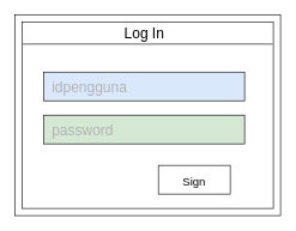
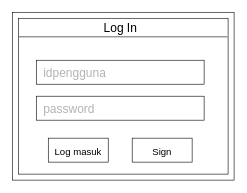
  <mxCell id="0" />
  <mxCell id="1" parent="0" />
  <mxCell id="2" value="" style="rounded=0;whiteSpace=wrap;html=1;" vertex="1" parent="1"><mxGeometry x="20" y="20" width="370" height="280" as="geometry" /></mxCell>
  <mxCell id="3" value="" style="rounded=0;whiteSpace=wrap;html=1;" vertex="1" parent="1"><mxGeometry x="30" y="30" width="350" height="260" as="geometry" /></mxCell>
  <mxCell id="4" value="" style="endArrow=none;html=1;rounded=0;entryX=0.997;entryY=0.119;entryDx=0;entryDy=0;entryPerimeter=0;exitX=0.003;exitY=0.119;exitDx=0;exitDy=0;exitPerimeter=0;" edge="1" parent="1" source="3" target="3"><mxGeometry width="50" height="50" relative="1" as="geometry"><mxPoint x="180" y="290" as="sourcePoint" /><mxPoint x="230" y="240" as="targetPoint" /></mxGeometry></mxCell>
  <mxCell id="5" value="Log In" style="text;html=1;align=center;verticalAlign=middle;resizable=0;points=[];autosize=1;strokeColor=none;fillColor=none;fontSize=20;" vertex="1" parent="1"><mxGeometry x="160" y="30" width="80" height="30" as="geometry" /></mxCell>
- <mxCell id="6" value="&lt;font color=&quot;#b3b3b3&quot;&gt;idpengguna&lt;/font&gt;" style="rounded=0;whiteSpace=wrap;html=1;fontSize=20;align=left;spacingLeft=10;fillColor=#dae8fc;" vertex="1" parent="1"><mxGeometry x="60" y="100" width="280" height="40" as="geometry" /></mxCell>
- <mxCell id="7" value="&lt;font color=&quot;#b3b3b3&quot;&gt;password&lt;/font&gt;" style="rounded=0;whiteSpace=wrap;html=1;fontSize=20;align=left;spacingLeft=10;fillColor=#d5e8d4;" vertex="1" parent="1"><mxGeometry x="60" y="160" width="280" height="40" as="geometry" /></mxCell>
+ <mxCell id="6" value="&lt;font color=&quot;#b3b3b3&quot;&gt;idpengguna&lt;/font&gt;" style="rounded=0;whiteSpace=wrap;html=1;fontSize=20;align=left;spacingLeft=10;" vertex="1" parent="1"><mxGeometry x="60" y="100" width="280" height="40" as="geometry" /></mxCell>
+ <mxCell id="7" value="&lt;font color=&quot;#b3b3b3&quot;&gt;password&lt;/font&gt;" style="rounded=0;whiteSpace=wrap;html=1;fontSize=20;align=left;spacingLeft=10;" vertex="1" parent="1"><mxGeometry x="60" y="160" width="280" height="40" as="geometry" /></mxCell>
+ <mxCell id="8" value="&lt;font style=&quot;font-size: 16px&quot; color=&quot;#000000&quot;&gt;Log masuk&lt;/font&gt;" style="rounded=0;whiteSpace=wrap;html=1;fontSize=20;fontColor=#B3B3B3;" vertex="1" parent="1"><mxGeometry x="80" y="230" width="100" height="40" as="geometry" /></mxCell>
  <mxCell id="9" value="&lt;font style=&quot;font-size: 16px&quot; color=&quot;#000000&quot;&gt;Sign&lt;/font&gt;" style="rounded=0;whiteSpace=wrap;html=1;fontSize=20;fontColor=#B3B3B3;" vertex="1" parent="1"><mxGeometry x="220" y="230" width="100" height="40" as="geometry" /></mxCell>
